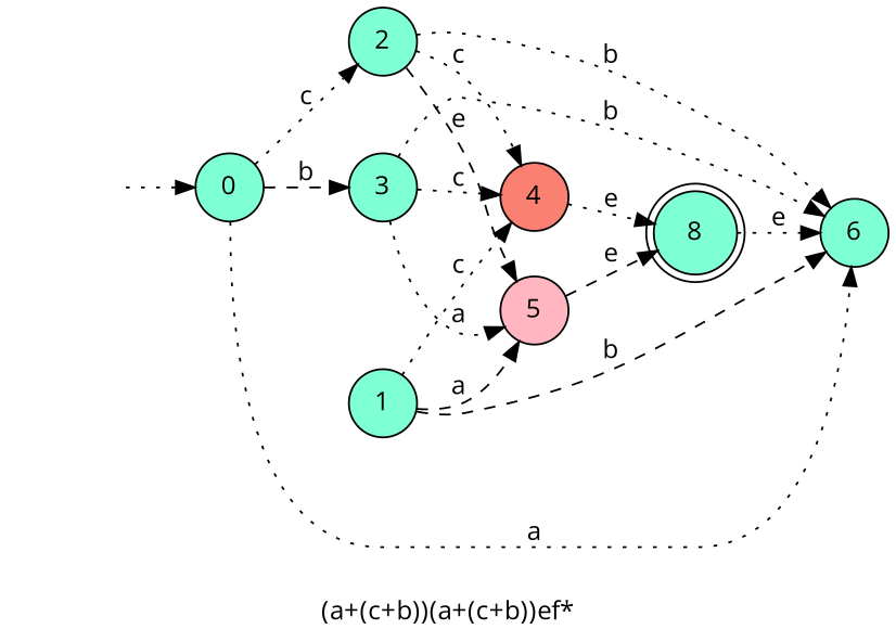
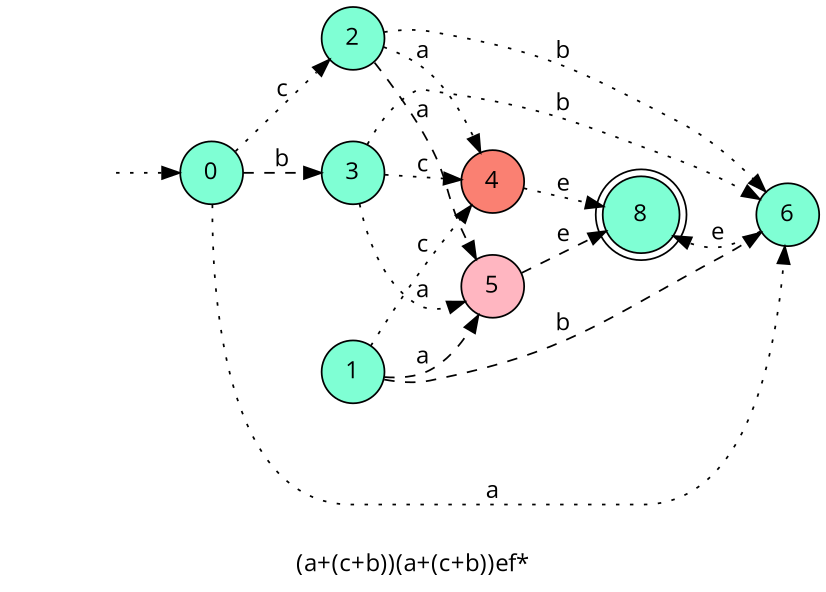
  digraph {
    fontname="Open Sans"
    label="(a+(c+b))(a+(c+b))ef*"
    rankdir=LR
    node [fillcolor=aquamarine fontname="Open Sans" shape=circle style=filled]
    edge [fontname="Open Sans" style=dotted]
    8 [shape=doublecircle]
    __I__ [style=invis width=0 fillcolor=""]
    0
    2
    3
    6
    5 [fillcolor=lightpink]
    1
    4 [fillcolor=salmon]
    __I__ -> 0
    0 -> 2 [label=c]
    0 -> 3 [label=b style=dashed]
    0 -> 6 [label=a]
    2 -> 6 [label=b]
-   2 -> 5 [label=e style=dashed]
-   2 -> 4 [label=c]
+   2 -> 5 [label=a style=dashed]
+   2 -> 4 [label=a]
    3 -> 6 [label=b]
    3 -> 5 [label=a]
    3 -> 4 [label=c]
-   8 -> 6 [label=e]
+   6 -> 8 [label=e]
    5 -> 8 [label=e style=dashed]
    1 -> 6 [label=b style=dashed]
    1 -> 5 [label=a style=dashed]
    1 -> 4 [label=c]
    4 -> 8 [label=e]
  }
